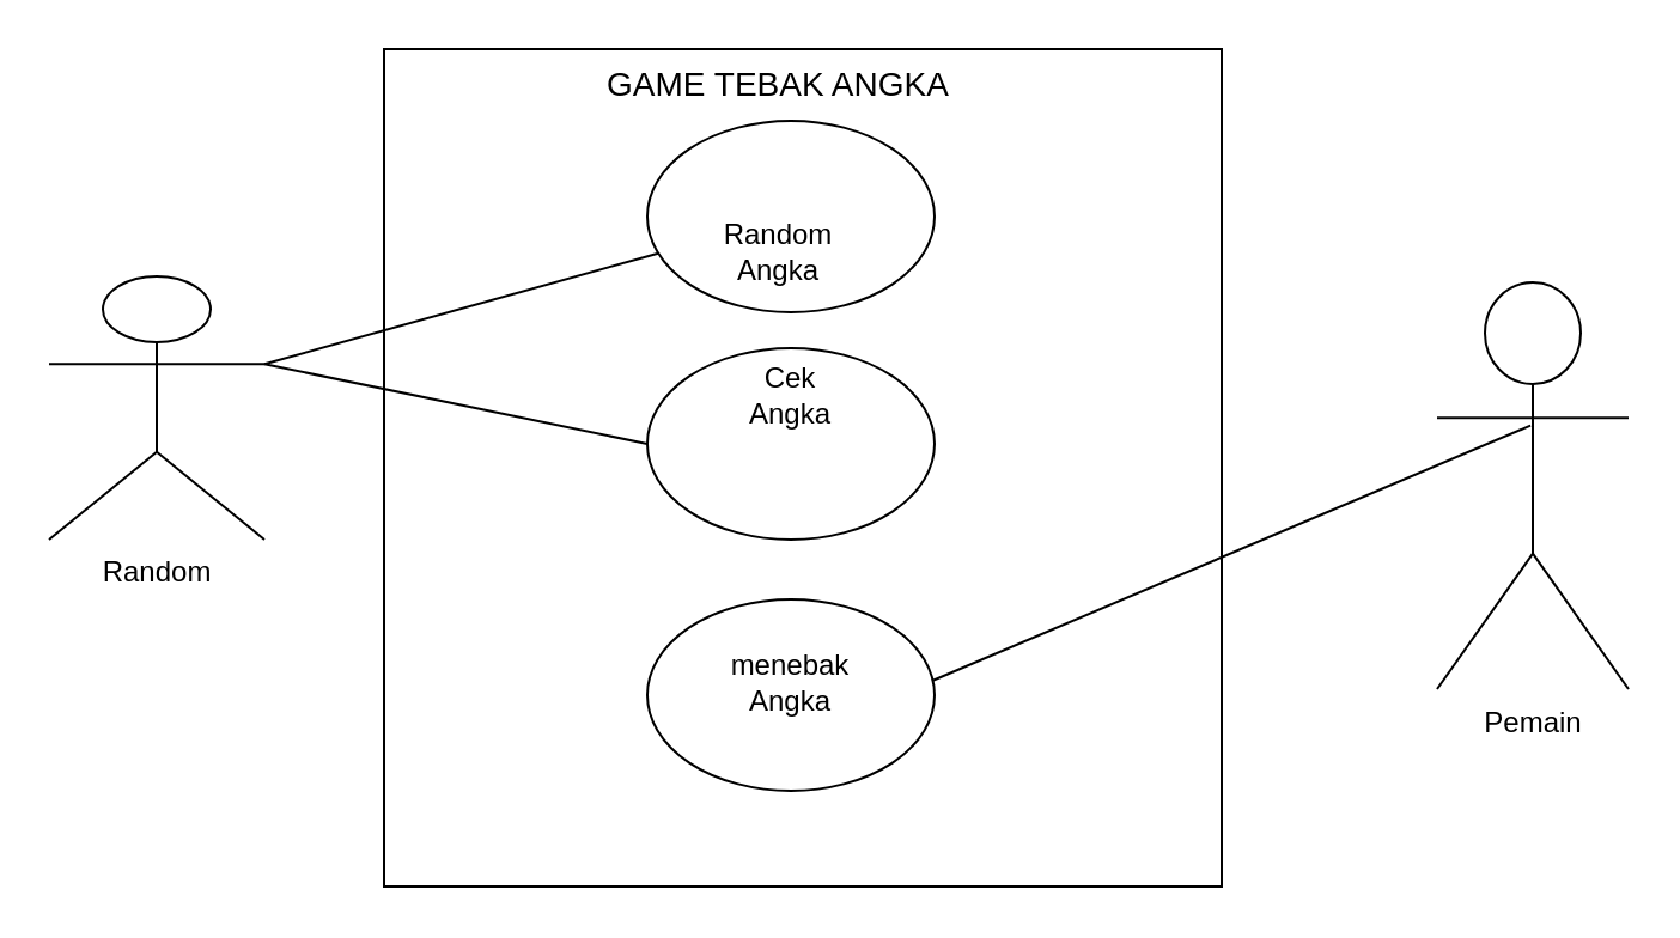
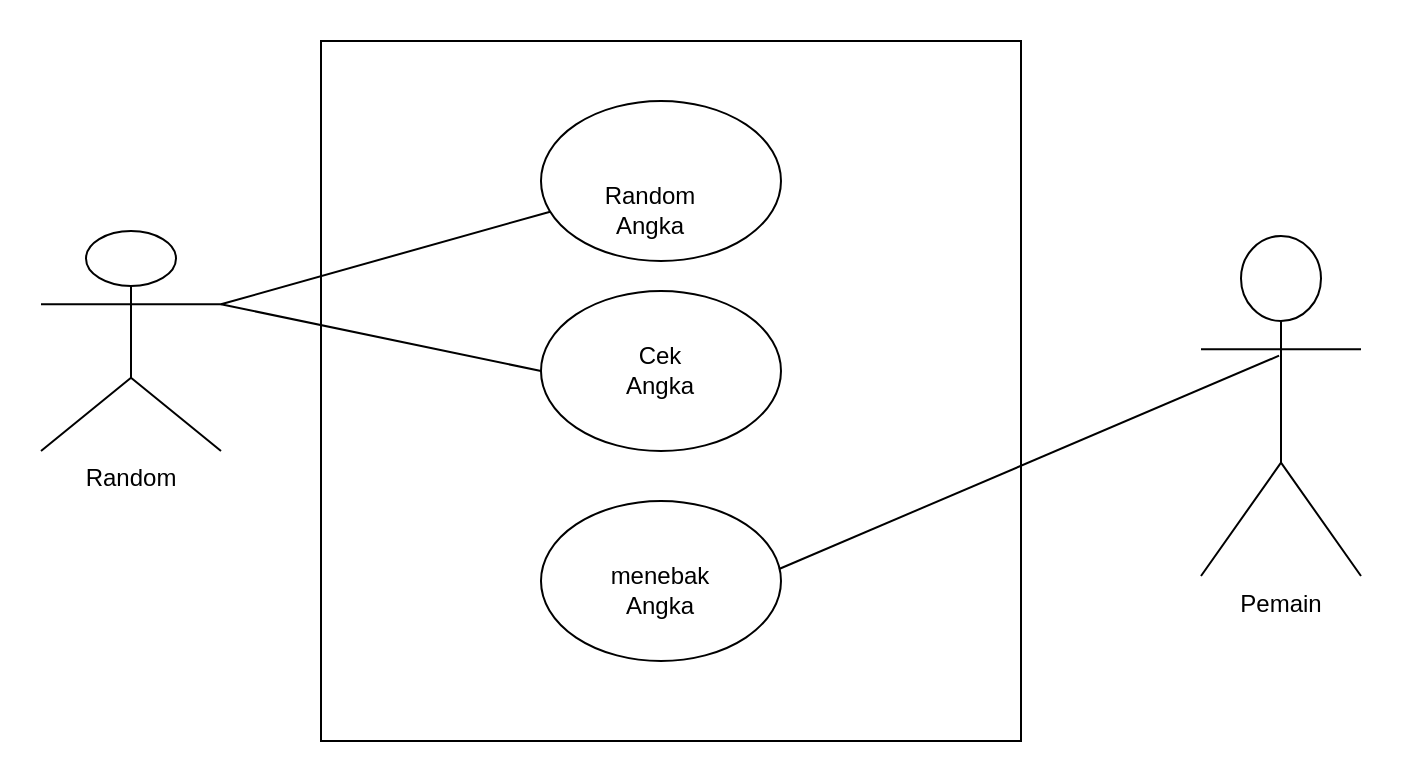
  <mxCell id="0" />
  <mxCell id="1" parent="0" />
  <mxCell id="2" value="" style="whiteSpace=wrap;html=1;aspect=fixed;" vertex="1" parent="1"><mxGeometry x="160" y="20" width="350" height="350" as="geometry" /></mxCell>
  <mxCell id="3" value="" style="ellipse;whiteSpace=wrap;html=1;" vertex="1" parent="1"><mxGeometry x="270" y="50" width="120" height="80" as="geometry" /></mxCell>
  <mxCell id="4" value="" style="ellipse;whiteSpace=wrap;html=1;" vertex="1" parent="1"><mxGeometry x="270" y="145" width="120" height="80" as="geometry" /></mxCell>
  <mxCell id="5" value="" style="ellipse;whiteSpace=wrap;html=1;" vertex="1" parent="1"><mxGeometry x="270" y="250" width="120" height="80" as="geometry" /></mxCell>
- <mxCell id="6" value="menebak Angka" style="text;html=1;strokeColor=none;fillColor=none;align=center;verticalAlign=middle;whiteSpace=wrap;rounded=0;" vertex="1" parent="1"><mxGeometry x="300" y="270" width="60" height="30" as="geometry" /></mxCell>
- <mxCell id="7" value="Cek Angka" style="text;html=1;strokeColor=none;fillColor=none;align=center;verticalAlign=middle;whiteSpace=wrap;rounded=0;" vertex="1" parent="1"><mxGeometry x="300" y="150" width="60" height="30" as="geometry" /></mxCell>
+ <mxCell id="6" value="menebak Angka" style="text;html=1;strokeColor=none;fillColor=none;align=center;verticalAlign=middle;whiteSpace=wrap;rounded=0;" vertex="1" parent="1"><mxGeometry x="300" y="280" width="60" height="30" as="geometry" /></mxCell>
+ <mxCell id="7" value="Cek Angka" style="text;html=1;strokeColor=none;fillColor=none;align=center;verticalAlign=middle;whiteSpace=wrap;rounded=0;" vertex="1" parent="1"><mxGeometry x="300" y="170" width="60" height="30" as="geometry" /></mxCell>
  <mxCell id="8" value="Random Angka" style="text;html=1;strokeColor=none;fillColor=none;align=center;verticalAlign=middle;whiteSpace=wrap;rounded=0;" vertex="1" parent="1"><mxGeometry x="295" y="90" width="60" height="30" as="geometry" /></mxCell>
  <mxCell id="9" value="Random" style="shape=umlActor;verticalLabelPosition=bottom;verticalAlign=top;html=1;outlineConnect=0;" vertex="1" parent="1"><mxGeometry x="20" y="115" width="90" height="110" as="geometry" /></mxCell>
  <mxCell id="10" value="Pemain" style="shape=umlActor;verticalLabelPosition=bottom;verticalAlign=top;html=1;outlineConnect=0;" vertex="1" parent="1"><mxGeometry x="600" y="117.5" width="80" height="170" as="geometry" /></mxCell>
  <mxCell id="11" value="" style="endArrow=none;html=1;rounded=0;exitX=1;exitY=0.333;exitDx=0;exitDy=0;exitPerimeter=0;" edge="1" parent="1" source="9" target="3"><mxGeometry width="50" height="50" relative="1" as="geometry"><mxPoint x="360" y="320" as="sourcePoint" /><mxPoint x="410" y="270" as="targetPoint" /></mxGeometry></mxCell>
  <mxCell id="12" value="" style="endArrow=none;html=1;rounded=0;entryX=1;entryY=0.333;entryDx=0;entryDy=0;entryPerimeter=0;exitX=0;exitY=0.5;exitDx=0;exitDy=0;" edge="1" parent="1" source="4" target="9"><mxGeometry width="50" height="50" relative="1" as="geometry"><mxPoint x="360" y="320" as="sourcePoint" /><mxPoint x="410" y="270" as="targetPoint" /></mxGeometry></mxCell>
  <mxCell id="13" value="" style="endArrow=none;html=1;rounded=0;entryX=0.488;entryY=0.352;entryDx=0;entryDy=0;entryPerimeter=0;exitX=0.992;exitY=0.425;exitDx=0;exitDy=0;exitPerimeter=0;" edge="1" parent="1" source="5" target="10"><mxGeometry width="50" height="50" relative="1" as="geometry"><mxPoint x="360" y="320" as="sourcePoint" /><mxPoint x="410" y="270" as="targetPoint" /></mxGeometry></mxCell>
- <mxCell id="14" value="GAME TEBAK ANGKA" style="text;html=1;strokeColor=none;fillColor=none;align=center;verticalAlign=middle;whiteSpace=wrap;rounded=0;fontSize=14;" vertex="1" parent="1"><mxGeometry x="250" y="20" width="150" height="30" as="geometry" /></mxCell>
